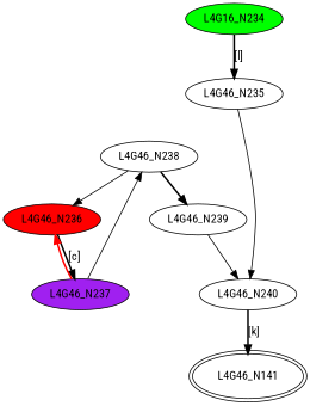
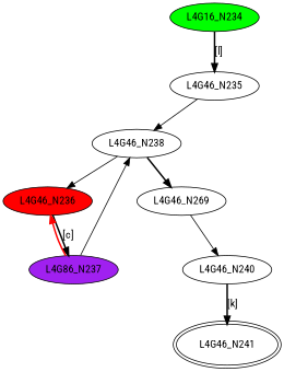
  digraph {
    fontname="Roboto Condensed"
    node [fontname="Roboto Condensed"]
    edge [fontname="Roboto Condensed" style=bold]
    n1 [fillcolor=green label=L4G16_N234 style=filled]
    L4G46_N235
    L4G46_N238
    L4G46_N236 [fillcolor=red style=filled]
-   L4G46_N239
-   L4G46_N237 [fillcolor=purple style=filled]
+   L4G46_N239 [label=L4G46_N269]
+   L4G46_N237 [fillcolor=purple style=filled label=L4G86_N237]
    L4G46_N240
-   L4G46_N241 [peripheries=2 label=L4G46_N141]
+   L4G46_N241 [peripheries=2]
    n1 -> L4G46_N235 [label="[l]"]
-   L4G46_N235 -> L4G46_N240 [style=""]
+   L4G46_N235 -> L4G46_N238 [style=""]
    L4G46_N238 -> L4G46_N236 [style=""]
    L4G46_N238 -> L4G46_N239
    L4G46_N236 -> L4G46_N237 [label="[c]"]
    L4G46_N239 -> L4G46_N240 [style=""]
    L4G46_N237 -> L4G46_N238 [style=""]
    L4G46_N237 -> L4G46_N236 [color=red]
    L4G46_N240 -> L4G46_N241 [label="[k]"]
  }
